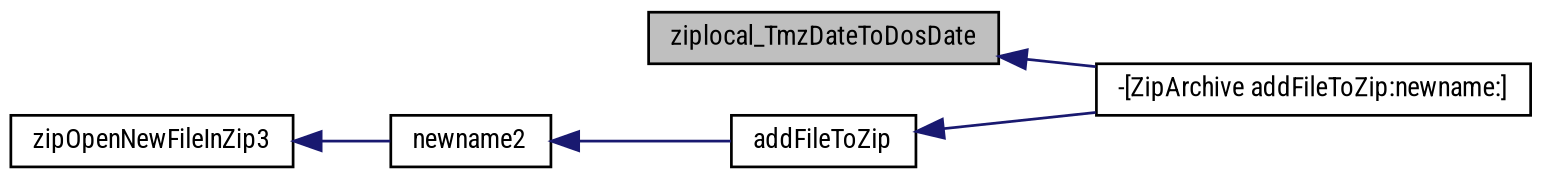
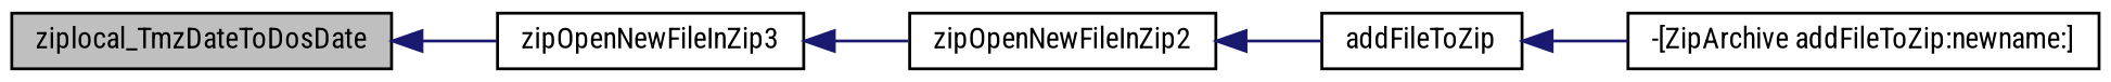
  digraph {
    fontname="Roboto Condensed"
    rankdir=LR
    node [color=black fillcolor=white fontname="Roboto Condensed" fontsize=10 shape=record style=filled]
    edge [color=midnightblue dir=back fontname="Roboto Condensed" fontsize=10 labelfontname="FreeSans.ttf" labelfontsize=10 style=solid]
    n1 [fillcolor=grey75 fontcolor=black height=0.2 label=ziplocal_TmzDateToDosDate width=0.4]
    n2 [height=0.2 label=zipOpenNewFileInZip3 width=0.4]
-   n3 [height=0.2 label=newname2 width=0.4]
+   n3 [height=0.2 label=zipOpenNewFileInZip2 width=0.4]
    n4 [height=0.2 label="-[ZipArchive addFileToZip:newname:]" width=0.4]
    n5 [height=0.2 label=addFileToZip width=0.4]
-   n1 -> n4
+   n1 -> n2
    n2 -> n3
    n3 -> n5
    n5 -> n4
  }
